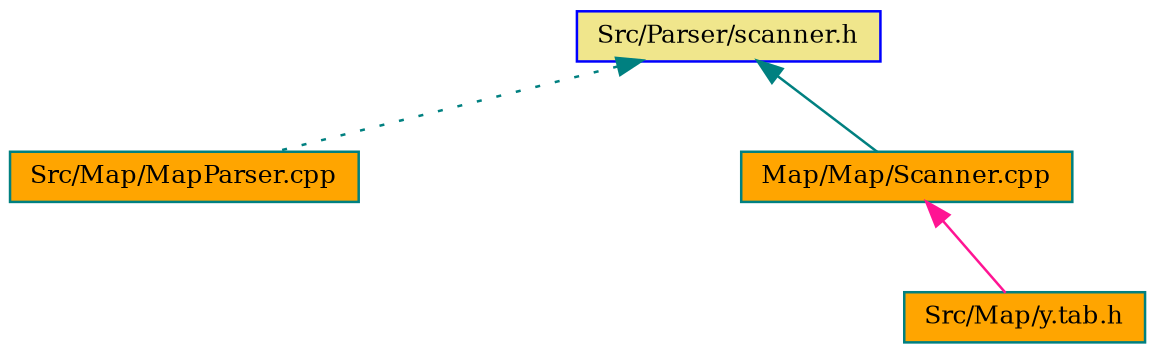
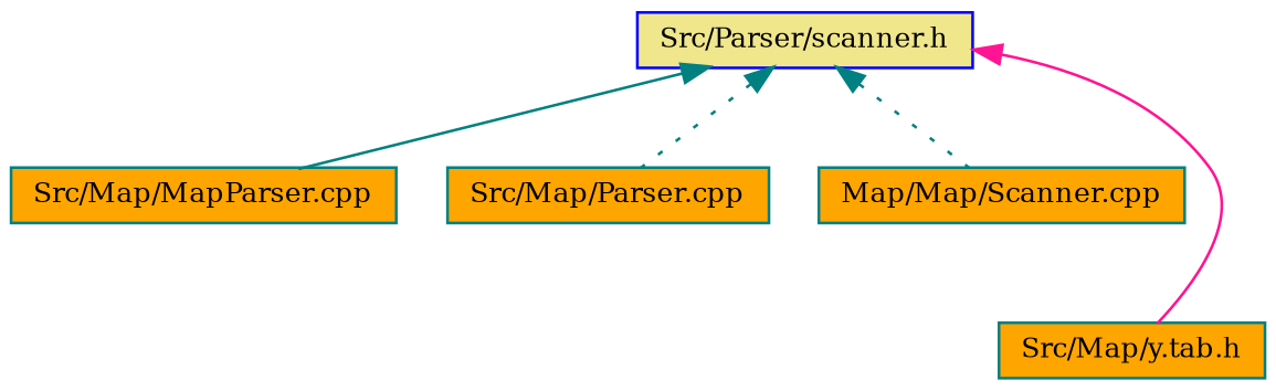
  digraph {
    fontname="DejaVu Serif"
    node [color=teal fillcolor=orange fontname="DejaVu Serif" fontsize=10 shape=record style=filled]
    edge [color=teal dir=back fontname="DejaVu Serif" fontsize=10 labelfontname=FreeSans labelfontsize=10 style=solid]
    n1 [color=blue fillcolor=khaki fontcolor=black height=0.2 label="Src/Parser/scanner.h" width=0.4]
    n2 [height=0.2 label="Src/Map/MapParser.cpp" width=0.4]
+   n3 [height=0.2 label="Src/Map/Parser.cpp" width=0.4]
    n4 [height=0.2 label="Map/Map/Scanner.cpp" width=0.4]
    n5 [height=0.2 label="Src/Map/y.tab.h" width=0.4]
-   n1 -> n2 [style=dotted]
-   n1 -> n4
-   n4 -> n5 [color=deeppink]
+   n1 -> n2
+   n1 -> n3 [style=dotted]
+   n1 -> n4 [style=dotted]
+   n1 -> n5 [color=deeppink]
  }
